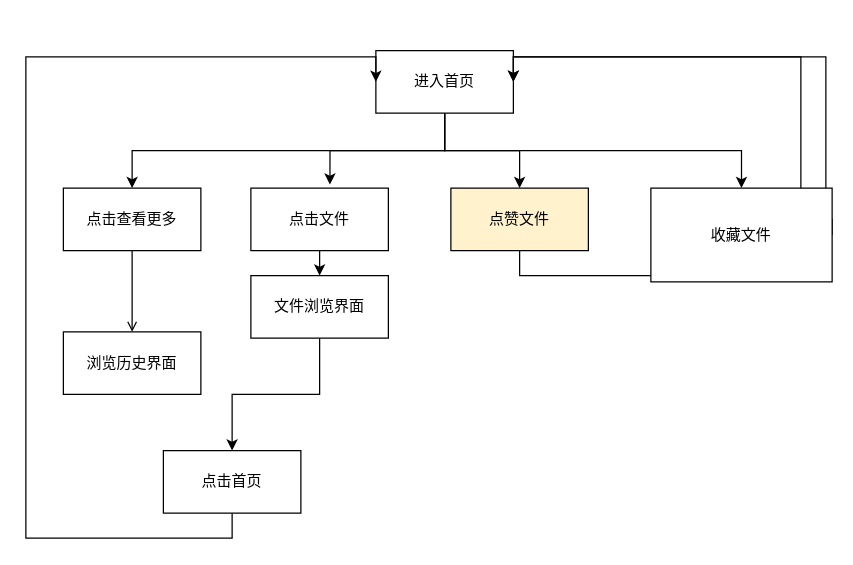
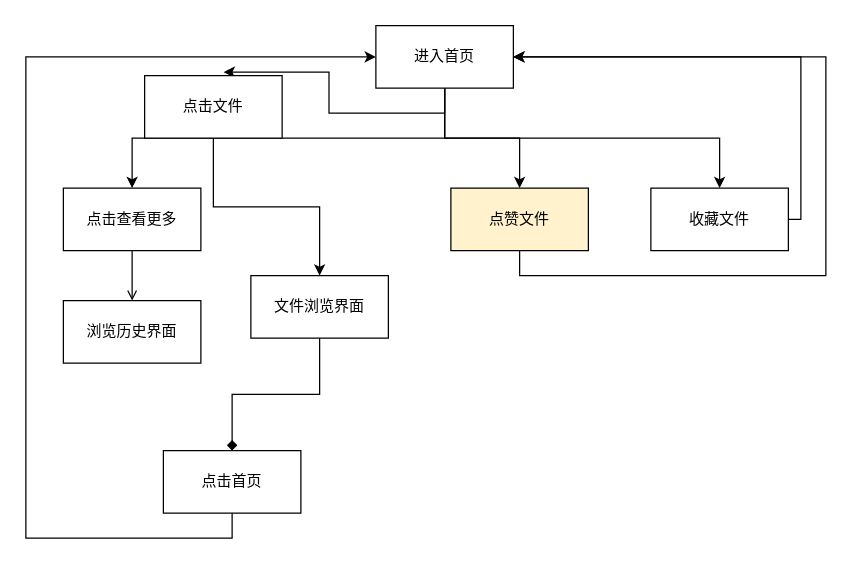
  <mxCell id="0" />
  <mxCell id="1" parent="0" />
  <mxCell id="2" style="edgeStyle=orthogonalEdgeStyle;rounded=0;orthogonalLoop=1;jettySize=auto;html=1;exitX=0.5;exitY=1;exitDx=0;exitDy=0;entryX=0.5;entryY=0;entryDx=0;entryDy=0;" edge="1" parent="1" source="6" target="8"><mxGeometry relative="1" as="geometry" /></mxCell>
  <mxCell id="3" style="edgeStyle=orthogonalEdgeStyle;rounded=0;orthogonalLoop=1;jettySize=auto;html=1;exitX=0.5;exitY=1;exitDx=0;exitDy=0;entryX=0.575;entryY=-0.056;entryDx=0;entryDy=0;entryPerimeter=0;" edge="1" parent="1" source="6" target="10"><mxGeometry relative="1" as="geometry" /></mxCell>
  <mxCell id="4" style="edgeStyle=orthogonalEdgeStyle;rounded=0;orthogonalLoop=1;jettySize=auto;html=1;exitX=0.5;exitY=1;exitDx=0;exitDy=0;" edge="1" parent="1" source="6" target="12"><mxGeometry relative="1" as="geometry" /></mxCell>
  <mxCell id="5" style="edgeStyle=orthogonalEdgeStyle;rounded=0;orthogonalLoop=1;jettySize=auto;html=1;exitX=0.5;exitY=1;exitDx=0;exitDy=0;" edge="1" parent="1" source="6" target="14"><mxGeometry relative="1" as="geometry" /></mxCell>
- <mxCell id="6" value="进入首页" style="rounded=0;whiteSpace=wrap;html=1;" vertex="1" parent="1"><mxGeometry x="300" y="40" width="110" height="50" as="geometry" /></mxCell>
+ <mxCell id="6" value="进入首页" style="rounded=0;whiteSpace=wrap;html=1;" vertex="1" parent="1"><mxGeometry x="300" y="20" width="110" height="50" as="geometry" /></mxCell>
  <mxCell id="7" style="edgeStyle=orthogonalEdgeStyle;rounded=0;orthogonalLoop=1;jettySize=auto;html=1;exitX=0.5;exitY=1;exitDx=0;exitDy=0;entryX=0.5;entryY=0;entryDx=0;entryDy=0;endArrow=open;" edge="1" parent="1" source="8" target="15"><mxGeometry relative="1" as="geometry" /></mxCell>
  <mxCell id="8" value="点击查看更多" style="rounded=0;whiteSpace=wrap;html=1;" vertex="1" parent="1"><mxGeometry x="50" y="150" width="110" height="50" as="geometry" /></mxCell>
  <mxCell id="9" style="edgeStyle=orthogonalEdgeStyle;rounded=0;orthogonalLoop=1;jettySize=auto;html=1;exitX=0.5;exitY=1;exitDx=0;exitDy=0;entryX=0.5;entryY=0;entryDx=0;entryDy=0;" edge="1" parent="1" source="10" target="17"><mxGeometry relative="1" as="geometry" /></mxCell>
- <mxCell id="10" value="点击文件" style="rounded=0;whiteSpace=wrap;html=1;" vertex="1" parent="1"><mxGeometry x="200" y="150" width="110" height="50" as="geometry" /></mxCell>
+ <mxCell id="10" value="点击文件" style="rounded=0;whiteSpace=wrap;html=1;" vertex="1" parent="1"><mxGeometry x="115" y="60" width="110" height="50" as="geometry" /></mxCell>
  <mxCell id="11" style="edgeStyle=orthogonalEdgeStyle;rounded=0;orthogonalLoop=1;jettySize=auto;html=1;exitX=0.5;exitY=1;exitDx=0;exitDy=0;entryX=1;entryY=0.5;entryDx=0;entryDy=0;" edge="1" parent="1" source="12" target="6"><mxGeometry relative="1" as="geometry"><Array as="points"><mxPoint x="415" y="220" /><mxPoint x="660" y="220" /><mxPoint x="660" y="45" /></Array></mxGeometry></mxCell>
  <mxCell id="12" value="点赞文件" style="rounded=0;whiteSpace=wrap;html=1;fillColor=#fff2cc;" vertex="1" parent="1"><mxGeometry x="360" y="150" width="110" height="50" as="geometry" /></mxCell>
  <mxCell id="13" style="edgeStyle=orthogonalEdgeStyle;rounded=0;orthogonalLoop=1;jettySize=auto;html=1;exitX=1;exitY=0.5;exitDx=0;exitDy=0;entryX=1;entryY=0.5;entryDx=0;entryDy=0;" edge="1" parent="1" source="14" target="6"><mxGeometry relative="1" as="geometry"><Array as="points"><mxPoint x="640" y="175" /><mxPoint x="640" y="45" /></Array></mxGeometry></mxCell>
- <mxCell id="14" value="收藏文件" style="rounded=0;whiteSpace=wrap;html=1;" vertex="1" parent="1"><mxGeometry x="520" y="150" width="145" height="75" as="geometry" /></mxCell>
- <mxCell id="15" value="浏览历史界面" style="rounded=0;whiteSpace=wrap;html=1;" vertex="1" parent="1"><mxGeometry x="50" y="265" width="110" height="50" as="geometry" /></mxCell>
- <mxCell id="16" style="edgeStyle=orthogonalEdgeStyle;rounded=0;orthogonalLoop=1;jettySize=auto;html=1;exitX=0.5;exitY=1;exitDx=0;exitDy=0;entryX=0.5;entryY=0;entryDx=0;entryDy=0;" edge="1" parent="1" source="17" target="19"><mxGeometry relative="1" as="geometry" /></mxCell>
+ <mxCell id="14" value="收藏文件" style="rounded=0;whiteSpace=wrap;html=1;" vertex="1" parent="1"><mxGeometry x="520" y="150" width="110" height="50" as="geometry" /></mxCell>
+ <mxCell id="15" value="浏览历史界面" style="rounded=0;whiteSpace=wrap;html=1;" vertex="1" parent="1"><mxGeometry x="50" y="240" width="110" height="50" as="geometry" /></mxCell>
+ <mxCell id="16" style="edgeStyle=orthogonalEdgeStyle;rounded=0;orthogonalLoop=1;jettySize=auto;html=1;exitX=0.5;exitY=1;exitDx=0;exitDy=0;entryX=0.5;entryY=0;entryDx=0;entryDy=0;endArrow=diamond;" edge="1" parent="1" source="17" target="19"><mxGeometry relative="1" as="geometry" /></mxCell>
  <mxCell id="17" value="文件浏览界面" style="rounded=0;whiteSpace=wrap;html=1;" vertex="1" parent="1"><mxGeometry x="200" y="220" width="110" height="50" as="geometry" /></mxCell>
  <mxCell id="18" style="edgeStyle=orthogonalEdgeStyle;rounded=0;orthogonalLoop=1;jettySize=auto;html=1;exitX=0.5;exitY=1;exitDx=0;exitDy=0;entryX=0;entryY=0.5;entryDx=0;entryDy=0;" edge="1" parent="1" source="19" target="6"><mxGeometry relative="1" as="geometry"><Array as="points"><mxPoint x="185" y="430" /><mxPoint x="20" y="430" /><mxPoint x="20" y="45" /></Array></mxGeometry></mxCell>
  <mxCell id="19" value="点击首页" style="rounded=0;whiteSpace=wrap;html=1;" vertex="1" parent="1"><mxGeometry x="130" y="360" width="110" height="50" as="geometry" /></mxCell>
